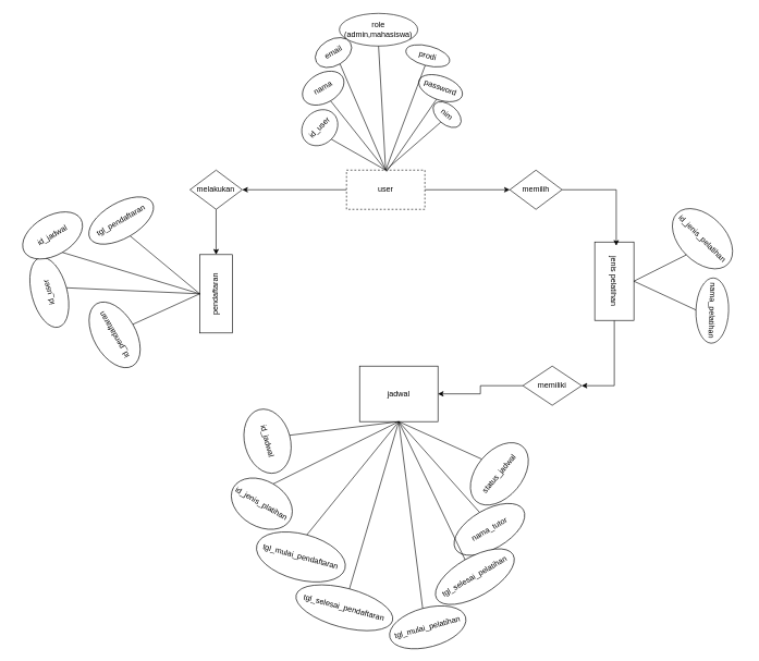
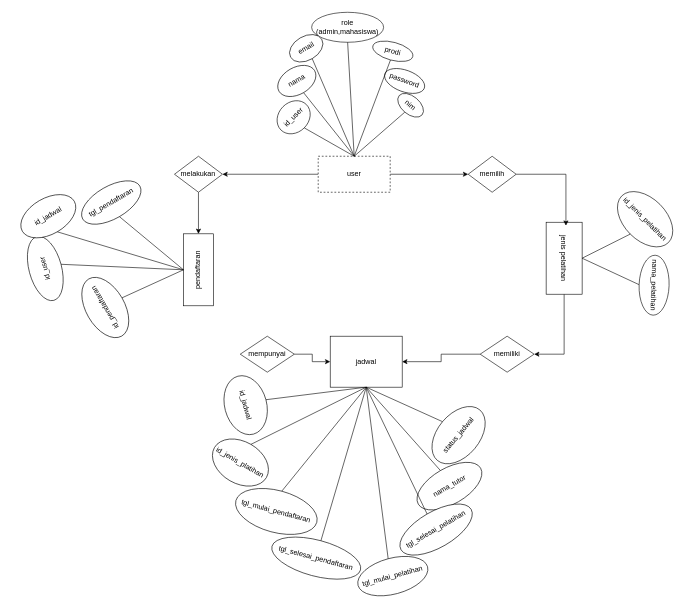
  <mxCell id="0" />
  <mxCell id="1" parent="0" />
  <mxCell id="2" value="pendaftaran" style="rounded=0;whiteSpace=wrap;html=1;rotation=-90;labelBackgroundColor=none;" parent="1" vertex="1"><mxGeometry x="270.36" y="424.33" width="120" height="50" as="geometry" /></mxCell>
  <mxCell id="3" value="jadwal" style="rounded=0;whiteSpace=wrap;html=1;labelBackgroundColor=none;" parent="1" vertex="1"><mxGeometry x="550" y="560" width="120" height="85" as="geometry" /></mxCell>
  <mxCell id="4" style="edgeStyle=orthogonalEdgeStyle;rounded=0;orthogonalLoop=1;jettySize=auto;html=1;entryX=1;entryY=0.5;entryDx=0;entryDy=0;exitX=1;exitY=0.5;exitDx=0;exitDy=0;labelBackgroundColor=none;fontColor=default;" parent="1" source="5" target="54" edge="1"><mxGeometry relative="1" as="geometry" /></mxCell>
  <mxCell id="5" value="jenis pelatihan" style="rounded=0;whiteSpace=wrap;html=1;rotation=90;labelBackgroundColor=none;" parent="1" vertex="1"><mxGeometry x="880" y="400" width="120" height="60" as="geometry" /></mxCell>
  <mxCell id="6" style="edgeStyle=orthogonalEdgeStyle;rounded=0;orthogonalLoop=1;jettySize=auto;html=1;entryX=1;entryY=0.5;entryDx=0;entryDy=0;labelBackgroundColor=none;fontColor=default;" parent="1" source="8" target="56" edge="1"><mxGeometry relative="1" as="geometry" /></mxCell>
  <mxCell id="7" style="edgeStyle=orthogonalEdgeStyle;rounded=0;orthogonalLoop=1;jettySize=auto;html=1;entryX=0;entryY=0.5;entryDx=0;entryDy=0;labelBackgroundColor=none;fontColor=default;" parent="1" source="8" target="57" edge="1"><mxGeometry relative="1" as="geometry" /></mxCell>
  <mxCell id="8" value="user" style="rounded=0;whiteSpace=wrap;html=1;labelBackgroundColor=none;dashed=1;" parent="1" vertex="1"><mxGeometry x="530" y="260" width="120" height="60" as="geometry" /></mxCell>
  <mxCell id="9" value="role (admin,mahasiswa)" style="ellipse;whiteSpace=wrap;html=1;rotation=0;labelBackgroundColor=none;" parent="1" vertex="1"><mxGeometry x="519.05" y="20" width="120" height="50" as="geometry" /></mxCell>
  <mxCell id="10" value="password" style="ellipse;whiteSpace=wrap;html=1;rotation=20;labelBackgroundColor=none;" parent="1" vertex="1"><mxGeometry x="639.05" y="116.46" width="70" height="36.04" as="geometry" /></mxCell>
  <mxCell id="11" value="prodi" style="ellipse;whiteSpace=wrap;html=1;rotation=15;labelBackgroundColor=none;" parent="1" vertex="1"><mxGeometry x="620" y="70" width="68.79" height="30" as="geometry" /></mxCell>
  <mxCell id="12" value="nim" style="ellipse;whiteSpace=wrap;html=1;rotation=40;labelBackgroundColor=none;" parent="1" vertex="1"><mxGeometry x="659.05" y="160" width="50" height="30" as="geometry" /></mxCell>
  <mxCell id="13" value="email" style="ellipse;whiteSpace=wrap;html=1;rotation=-30;labelBackgroundColor=none;" parent="1" vertex="1"><mxGeometry x="480" y="60" width="60" height="40" as="geometry" /></mxCell>
  <mxCell id="14" value="nama" style="ellipse;whiteSpace=wrap;html=1;rotation=-30;labelBackgroundColor=none;" parent="1" vertex="1"><mxGeometry x="460" y="111.98" width="68.66" height="45" as="geometry" /></mxCell>
  <mxCell id="15" value="id_user" style="ellipse;whiteSpace=wrap;html=1;rotation=-45;labelBackgroundColor=none;" parent="1" vertex="1"><mxGeometry x="459.05" y="170" width="60" height="50" as="geometry" /></mxCell>
  <mxCell id="16" value="" style="endArrow=none;html=1;rounded=0;exitX=0.5;exitY=0;exitDx=0;exitDy=0;entryX=0.5;entryY=1;entryDx=0;entryDy=0;labelBackgroundColor=none;fontColor=default;" parent="1" source="8" target="14" edge="1"><mxGeometry width="50" height="50" relative="1" as="geometry"><mxPoint x="580" y="240" as="sourcePoint" /><mxPoint x="630" y="190" as="targetPoint" /></mxGeometry></mxCell>
  <mxCell id="17" value="" style="endArrow=none;html=1;rounded=0;exitX=0.5;exitY=0;exitDx=0;exitDy=0;entryX=0.5;entryY=1;entryDx=0;entryDy=0;labelBackgroundColor=none;fontColor=default;" parent="1" source="8" target="9" edge="1"><mxGeometry width="50" height="50" relative="1" as="geometry"><mxPoint x="580" y="240" as="sourcePoint" /><mxPoint x="630" y="190" as="targetPoint" /></mxGeometry></mxCell>
  <mxCell id="18" value="" style="endArrow=none;html=1;rounded=0;exitX=0.5;exitY=0;exitDx=0;exitDy=0;entryX=0.5;entryY=1;entryDx=0;entryDy=0;labelBackgroundColor=none;fontColor=default;" parent="1" source="8" target="13" edge="1"><mxGeometry width="50" height="50" relative="1" as="geometry"><mxPoint x="580" y="240" as="sourcePoint" /><mxPoint x="630" y="190" as="targetPoint" /></mxGeometry></mxCell>
  <mxCell id="19" value="" style="endArrow=none;html=1;rounded=0;exitX=0.5;exitY=0;exitDx=0;exitDy=0;entryX=0.5;entryY=1;entryDx=0;entryDy=0;labelBackgroundColor=none;fontColor=default;" parent="1" source="8" target="11" edge="1"><mxGeometry width="50" height="50" relative="1" as="geometry"><mxPoint x="580" y="240" as="sourcePoint" /><mxPoint x="630" y="190" as="targetPoint" /></mxGeometry></mxCell>
- <mxCell id="20" value="" style="endArrow=none;html=1;rounded=0;exitX=0.511;exitY=0.038;exitDx=0;exitDy=0;exitPerimeter=0;entryX=0.5;entryY=1;entryDx=0;entryDy=0;labelBackgroundColor=none;fontColor=default;" parent="1" source="8" target="10" edge="1"><mxGeometry width="50" height="50" relative="1" as="geometry"><mxPoint x="580" y="240" as="sourcePoint" /><mxPoint x="630" y="190" as="targetPoint" /></mxGeometry></mxCell>
  <mxCell id="21" value="" style="endArrow=none;html=1;rounded=0;exitX=0.5;exitY=0;exitDx=0;exitDy=0;entryX=0.5;entryY=1;entryDx=0;entryDy=0;labelBackgroundColor=none;fontColor=default;" parent="1" source="8" target="12" edge="1"><mxGeometry width="50" height="50" relative="1" as="geometry"><mxPoint x="580" y="240" as="sourcePoint" /><mxPoint x="630" y="190" as="targetPoint" /></mxGeometry></mxCell>
  <mxCell id="22" value="" style="endArrow=none;html=1;rounded=0;exitX=0.5;exitY=0;exitDx=0;exitDy=0;entryX=0.5;entryY=1;entryDx=0;entryDy=0;labelBackgroundColor=none;fontColor=default;" parent="1" source="8" target="15" edge="1"><mxGeometry width="50" height="50" relative="1" as="geometry"><mxPoint x="580" y="240" as="sourcePoint" /><mxPoint x="630" y="190" as="targetPoint" /></mxGeometry></mxCell>
  <mxCell id="23" value="nama_pelatihan" style="ellipse;whiteSpace=wrap;html=1;rotation=92;labelBackgroundColor=none;" parent="1" vertex="1"><mxGeometry x="1040" y="450" width="100" height="50" as="geometry" /></mxCell>
  <mxCell id="24" value="id_jenis_pelatihan" style="ellipse;whiteSpace=wrap;html=1;rotation=45;labelBackgroundColor=none;" parent="1" vertex="1"><mxGeometry x="1020" y="330" width="110" height="70" as="geometry" /></mxCell>
  <mxCell id="25" value="" style="endArrow=none;html=1;rounded=0;exitX=0.5;exitY=0;exitDx=0;exitDy=0;entryX=0.5;entryY=1;entryDx=0;entryDy=0;labelBackgroundColor=none;fontColor=default;" parent="1" source="5" target="23" edge="1"><mxGeometry width="50" height="50" relative="1" as="geometry"><mxPoint x="1070" y="140" as="sourcePoint" /><mxPoint x="1120" y="90" as="targetPoint" /></mxGeometry></mxCell>
  <mxCell id="26" value="" style="endArrow=none;html=1;rounded=0;exitX=0.5;exitY=0;exitDx=0;exitDy=0;entryX=0.5;entryY=1;entryDx=0;entryDy=0;labelBackgroundColor=none;fontColor=default;" parent="1" source="5" target="24" edge="1"><mxGeometry width="50" height="50" relative="1" as="geometry"><mxPoint x="1070" y="140" as="sourcePoint" /><mxPoint x="1120" y="90" as="targetPoint" /></mxGeometry></mxCell>
  <mxCell id="27" value="status_jadwal" style="ellipse;whiteSpace=wrap;html=1;rotation=-50;labelBackgroundColor=none;" parent="1" vertex="1"><mxGeometry x="709.05" y="690" width="110" height="70" as="geometry" /></mxCell>
  <mxCell id="28" value="tgl_mulai_pelatihan" style="ellipse;whiteSpace=wrap;html=1;rotation=-15;labelBackgroundColor=none;" parent="1" vertex="1"><mxGeometry x="594.39" y="930" width="120" height="60" as="geometry" /></mxCell>
  <mxCell id="29" value="tgl_selesai_pendaftaran" style="ellipse;whiteSpace=wrap;html=1;rotation=15;labelBackgroundColor=none;" parent="1" vertex="1"><mxGeometry x="450.34" y="900" width="152.8" height="60" as="geometry" /></mxCell>
  <mxCell id="30" value="nama_tutor" style="ellipse;whiteSpace=wrap;html=1;rotation=-30;labelBackgroundColor=none;" parent="1" vertex="1"><mxGeometry x="688.79" y="780" width="120" height="60" as="geometry" /></mxCell>
  <mxCell id="31" value="tgl_selesai_pelatihan" style="ellipse;whiteSpace=wrap;html=1;rotation=-30;labelBackgroundColor=none;" parent="1" vertex="1"><mxGeometry x="659.05" y="852.41" width="135" height="60" as="geometry" /></mxCell>
  <mxCell id="32" value="tgl_mulai_pendaftaran" style="ellipse;whiteSpace=wrap;html=1;rotation=15;labelBackgroundColor=none;" parent="1" vertex="1"><mxGeometry x="390.36" y="817.2" width="139.69" height="70" as="geometry" /></mxCell>
  <mxCell id="33" value="id_jenis_platihan" style="ellipse;whiteSpace=wrap;html=1;rotation=30;labelBackgroundColor=none;" parent="1" vertex="1"><mxGeometry x="350.34" y="735.67" width="100" height="70" as="geometry" /></mxCell>
  <mxCell id="34" value="id_jadwal" style="ellipse;whiteSpace=wrap;html=1;rotation=75;labelBackgroundColor=none;" parent="1" vertex="1"><mxGeometry x="359.05" y="640" width="100" height="70" as="geometry" /></mxCell>
  <mxCell id="35" value="" style="endArrow=none;html=1;rounded=0;exitX=0.5;exitY=0;exitDx=0;exitDy=0;entryX=0.5;entryY=1;entryDx=0;entryDy=0;labelBackgroundColor=none;fontColor=default;" parent="1" source="31" target="3" edge="1"><mxGeometry width="50" height="50" relative="1" as="geometry"><mxPoint x="640" y="760" as="sourcePoint" /><mxPoint x="690" y="710" as="targetPoint" /></mxGeometry></mxCell>
  <mxCell id="36" value="" style="endArrow=none;html=1;rounded=0;exitX=0.5;exitY=0;exitDx=0;exitDy=0;entryX=0.5;entryY=1;entryDx=0;entryDy=0;labelBackgroundColor=none;fontColor=default;" parent="1" source="30" target="3" edge="1"><mxGeometry width="50" height="50" relative="1" as="geometry"><mxPoint x="640" y="760" as="sourcePoint" /><mxPoint x="690" y="710" as="targetPoint" /></mxGeometry></mxCell>
  <mxCell id="37" value="" style="endArrow=none;html=1;rounded=0;exitX=0.5;exitY=0;exitDx=0;exitDy=0;entryX=0.5;entryY=1;entryDx=0;entryDy=0;labelBackgroundColor=none;fontColor=default;" parent="1" source="27" target="3" edge="1"><mxGeometry width="50" height="50" relative="1" as="geometry"><mxPoint x="640" y="760" as="sourcePoint" /><mxPoint x="690" y="710" as="targetPoint" /></mxGeometry></mxCell>
  <mxCell id="38" value="" style="endArrow=none;html=1;rounded=0;exitX=0.5;exitY=0;exitDx=0;exitDy=0;entryX=0.5;entryY=1;entryDx=0;entryDy=0;labelBackgroundColor=none;fontColor=default;" parent="1" source="28" target="3" edge="1"><mxGeometry width="50" height="50" relative="1" as="geometry"><mxPoint x="640" y="760" as="sourcePoint" /><mxPoint x="690" y="710" as="targetPoint" /></mxGeometry></mxCell>
  <mxCell id="39" value="" style="endArrow=none;html=1;rounded=0;exitX=0.5;exitY=0;exitDx=0;exitDy=0;entryX=0.5;entryY=1;entryDx=0;entryDy=0;labelBackgroundColor=none;fontColor=default;" parent="1" source="29" target="3" edge="1"><mxGeometry width="50" height="50" relative="1" as="geometry"><mxPoint x="640" y="760" as="sourcePoint" /><mxPoint x="690" y="710" as="targetPoint" /></mxGeometry></mxCell>
  <mxCell id="40" value="" style="endArrow=none;html=1;rounded=0;exitX=0.5;exitY=0;exitDx=0;exitDy=0;entryX=0.5;entryY=1;entryDx=0;entryDy=0;labelBackgroundColor=none;fontColor=default;" parent="1" source="32" target="3" edge="1"><mxGeometry width="50" height="50" relative="1" as="geometry"><mxPoint x="640" y="760" as="sourcePoint" /><mxPoint x="690" y="710" as="targetPoint" /></mxGeometry></mxCell>
  <mxCell id="41" value="" style="endArrow=none;html=1;rounded=0;exitX=0.5;exitY=0;exitDx=0;exitDy=0;entryX=0.5;entryY=1;entryDx=0;entryDy=0;labelBackgroundColor=none;fontColor=default;" parent="1" source="33" target="3" edge="1"><mxGeometry width="50" height="50" relative="1" as="geometry"><mxPoint x="640" y="760" as="sourcePoint" /><mxPoint x="690" y="710" as="targetPoint" /></mxGeometry></mxCell>
  <mxCell id="42" value="" style="endArrow=none;html=1;rounded=0;exitX=0.5;exitY=0;exitDx=0;exitDy=0;entryX=0.5;entryY=1;entryDx=0;entryDy=0;labelBackgroundColor=none;fontColor=default;" parent="1" source="34" target="3" edge="1"><mxGeometry width="50" height="50" relative="1" as="geometry"><mxPoint x="640" y="760" as="sourcePoint" /><mxPoint x="690" y="710" as="targetPoint" /></mxGeometry></mxCell>
  <mxCell id="43" value="id_user" style="ellipse;whiteSpace=wrap;html=1;rotation=-105;labelBackgroundColor=none;" parent="1" vertex="1"><mxGeometry x="20" y="420" width="110" height="54.33" as="geometry" /></mxCell>
  <mxCell id="44" value="id_jadwal" style="ellipse;whiteSpace=wrap;html=1;rotation=-30;labelBackgroundColor=none;" parent="1" vertex="1"><mxGeometry x="30" y="330" width="100" height="60" as="geometry" /></mxCell>
  <mxCell id="45" value="id_pendaftaran" style="ellipse;whiteSpace=wrap;html=1;rotation=-120;labelBackgroundColor=none;" parent="1" vertex="1"><mxGeometry x="120" y="480" width="110" height="64.33" as="geometry" /></mxCell>
  <mxCell id="46" value="tgl_pendaftaran" style="ellipse;whiteSpace=wrap;html=1;rotation=-30;labelBackgroundColor=none;" parent="1" vertex="1"><mxGeometry x="130" y="310" width="110" height="54.33" as="geometry" /></mxCell>
  <mxCell id="47" value="" style="endArrow=none;html=1;rounded=0;exitX=0.5;exitY=1;exitDx=0;exitDy=0;entryX=0.5;entryY=0;entryDx=0;entryDy=0;labelBackgroundColor=none;fontColor=default;" parent="1" source="46" target="2" edge="1"><mxGeometry width="50" height="50" relative="1" as="geometry"><mxPoint x="1150" y="460" as="sourcePoint" /><mxPoint x="1200" y="410" as="targetPoint" /></mxGeometry></mxCell>
  <mxCell id="48" value="" style="endArrow=none;html=1;rounded=0;exitX=0.5;exitY=1;exitDx=0;exitDy=0;entryX=0.5;entryY=0;entryDx=0;entryDy=0;labelBackgroundColor=none;fontColor=default;" parent="1" source="44" target="2" edge="1"><mxGeometry width="50" height="50" relative="1" as="geometry"><mxPoint x="1150" y="460" as="sourcePoint" /><mxPoint x="1200" y="410" as="targetPoint" /></mxGeometry></mxCell>
  <mxCell id="49" value="" style="endArrow=none;html=1;rounded=0;exitX=0.5;exitY=1;exitDx=0;exitDy=0;entryX=0.5;entryY=0;entryDx=0;entryDy=0;labelBackgroundColor=none;fontColor=default;" parent="1" source="43" target="2" edge="1"><mxGeometry width="50" height="50" relative="1" as="geometry"><mxPoint x="1150" y="460" as="sourcePoint" /><mxPoint x="1200" y="410" as="targetPoint" /></mxGeometry></mxCell>
  <mxCell id="50" value="" style="endArrow=none;html=1;rounded=0;exitX=0.5;exitY=1;exitDx=0;exitDy=0;entryX=0.5;entryY=0;entryDx=0;entryDy=0;labelBackgroundColor=none;fontColor=default;" parent="1" source="45" target="2" edge="1"><mxGeometry width="50" height="50" relative="1" as="geometry"><mxPoint x="1150" y="460" as="sourcePoint" /><mxPoint x="1200" y="410" as="targetPoint" /></mxGeometry></mxCell>
+ <mxCell id="51" style="edgeStyle=orthogonalEdgeStyle;rounded=0;orthogonalLoop=1;jettySize=auto;html=1;entryX=0;entryY=0.5;entryDx=0;entryDy=0;labelBackgroundColor=none;fontColor=default;" parent="1" source="52" target="3" edge="1"><mxGeometry relative="1" as="geometry" /></mxCell>
+ <mxCell id="52" value="mempunyai" style="rhombus;whiteSpace=wrap;html=1;labelBackgroundColor=none;" parent="1" vertex="1"><mxGeometry y="560" width="90.21" height="60" as="geometry" x="400" /></mxCell>
  <mxCell id="53" style="edgeStyle=orthogonalEdgeStyle;rounded=0;orthogonalLoop=1;jettySize=auto;html=1;entryX=1;entryY=0.5;entryDx=0;entryDy=0;labelBackgroundColor=none;fontColor=default;" parent="1" source="54" target="3" edge="1"><mxGeometry relative="1" as="geometry" /></mxCell>
  <mxCell id="54" value="memiliki" style="rhombus;whiteSpace=wrap;html=1;labelBackgroundColor=none;" parent="1" vertex="1"><mxGeometry x="800" y="560" width="90" height="60" as="geometry" /></mxCell>
  <mxCell id="55" style="edgeStyle=orthogonalEdgeStyle;rounded=0;orthogonalLoop=1;jettySize=auto;html=1;entryX=1;entryY=0.5;entryDx=0;entryDy=0;labelBackgroundColor=none;fontColor=default;" parent="1" source="56" target="2" edge="1"><mxGeometry relative="1" as="geometry" /></mxCell>
  <mxCell id="56" value="melakukan" style="rhombus;whiteSpace=wrap;html=1;labelBackgroundColor=none;" parent="1" vertex="1"><mxGeometry x="290.36" y="260" width="80" height="60" as="geometry" /></mxCell>
  <mxCell id="57" value="memilih" style="rhombus;whiteSpace=wrap;html=1;labelBackgroundColor=none;" parent="1" vertex="1"><mxGeometry x="780" y="260" width="80" height="60" as="geometry" /></mxCell>
  <mxCell id="58" style="edgeStyle=orthogonalEdgeStyle;rounded=0;orthogonalLoop=1;jettySize=auto;html=1;entryX=0.048;entryY=0.45;entryDx=0;entryDy=0;entryPerimeter=0;labelBackgroundColor=none;fontColor=default;" parent="1" source="57" target="5" edge="1"><mxGeometry relative="1" as="geometry" /></mxCell>
